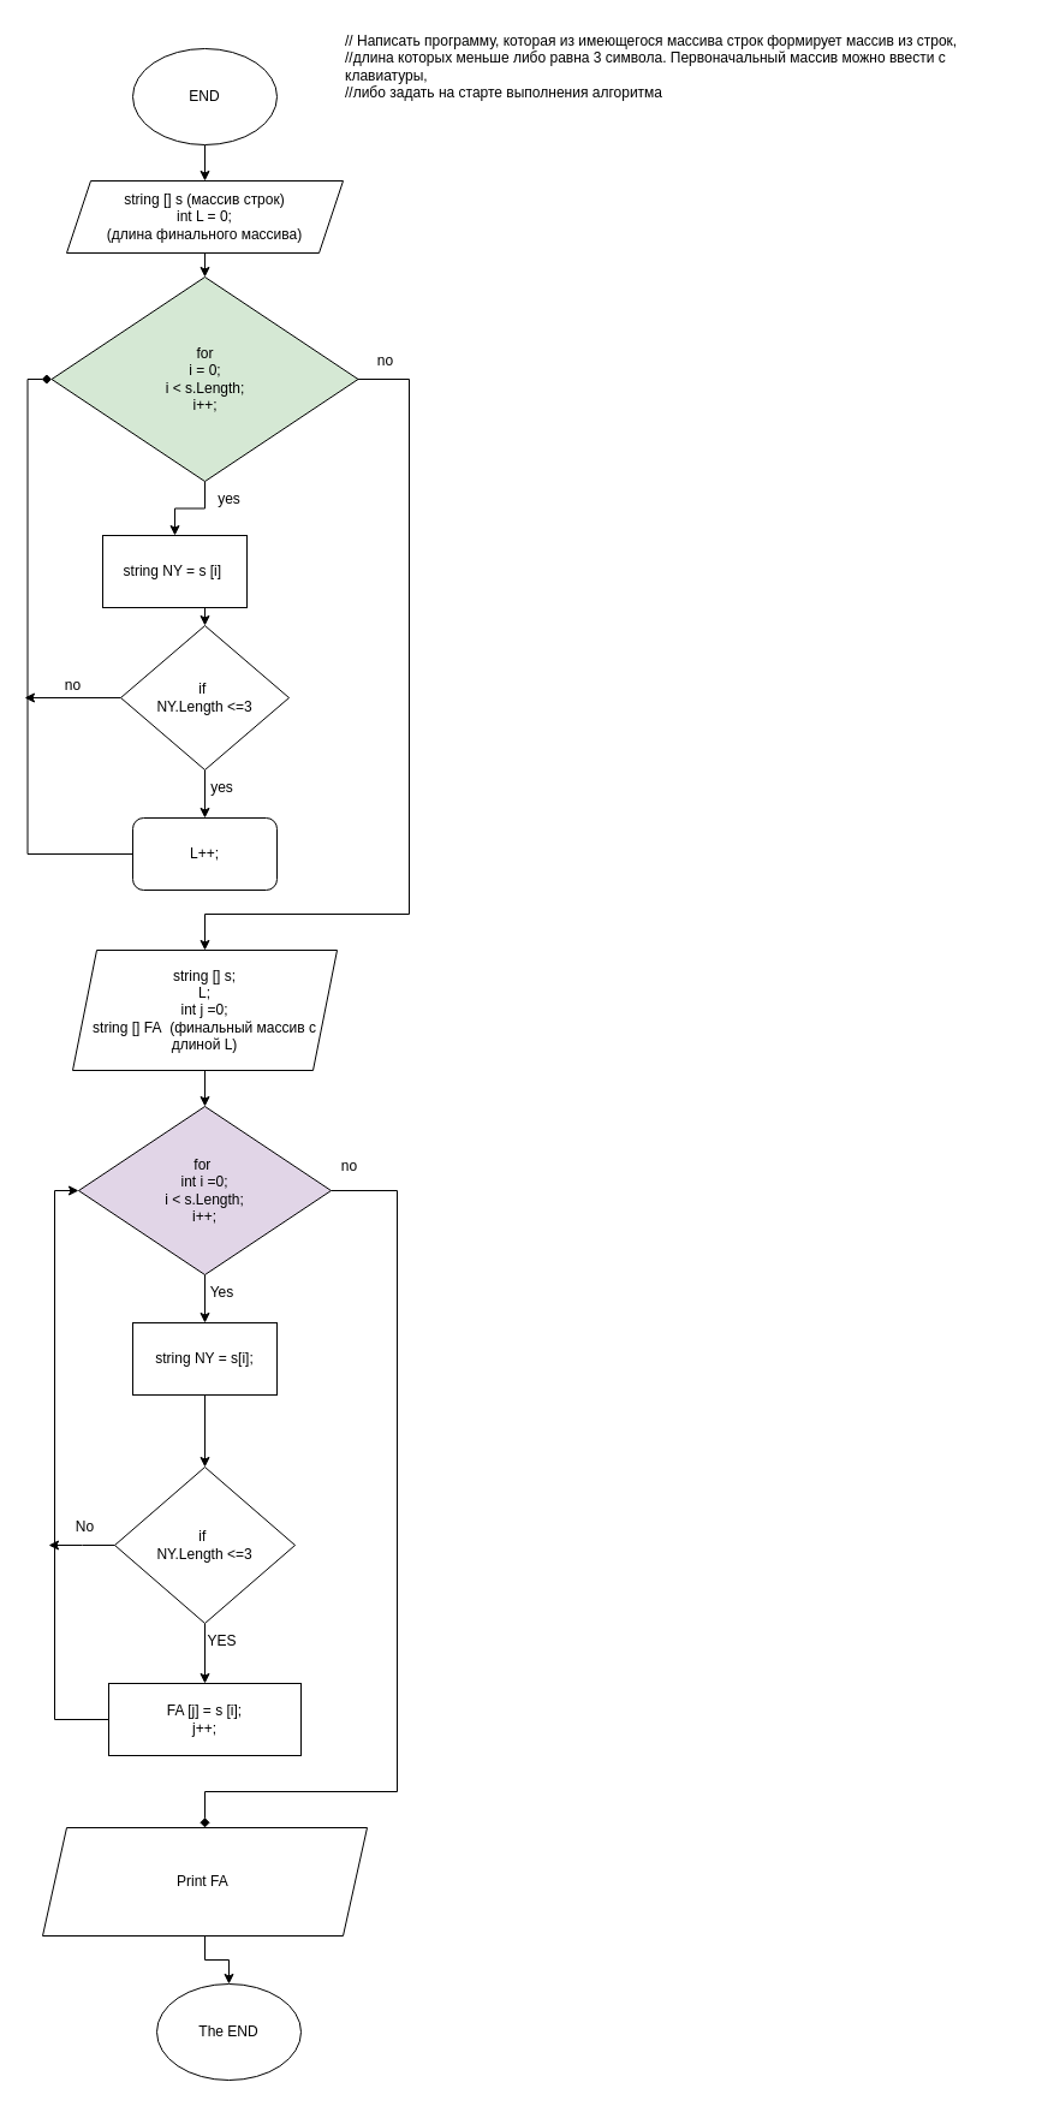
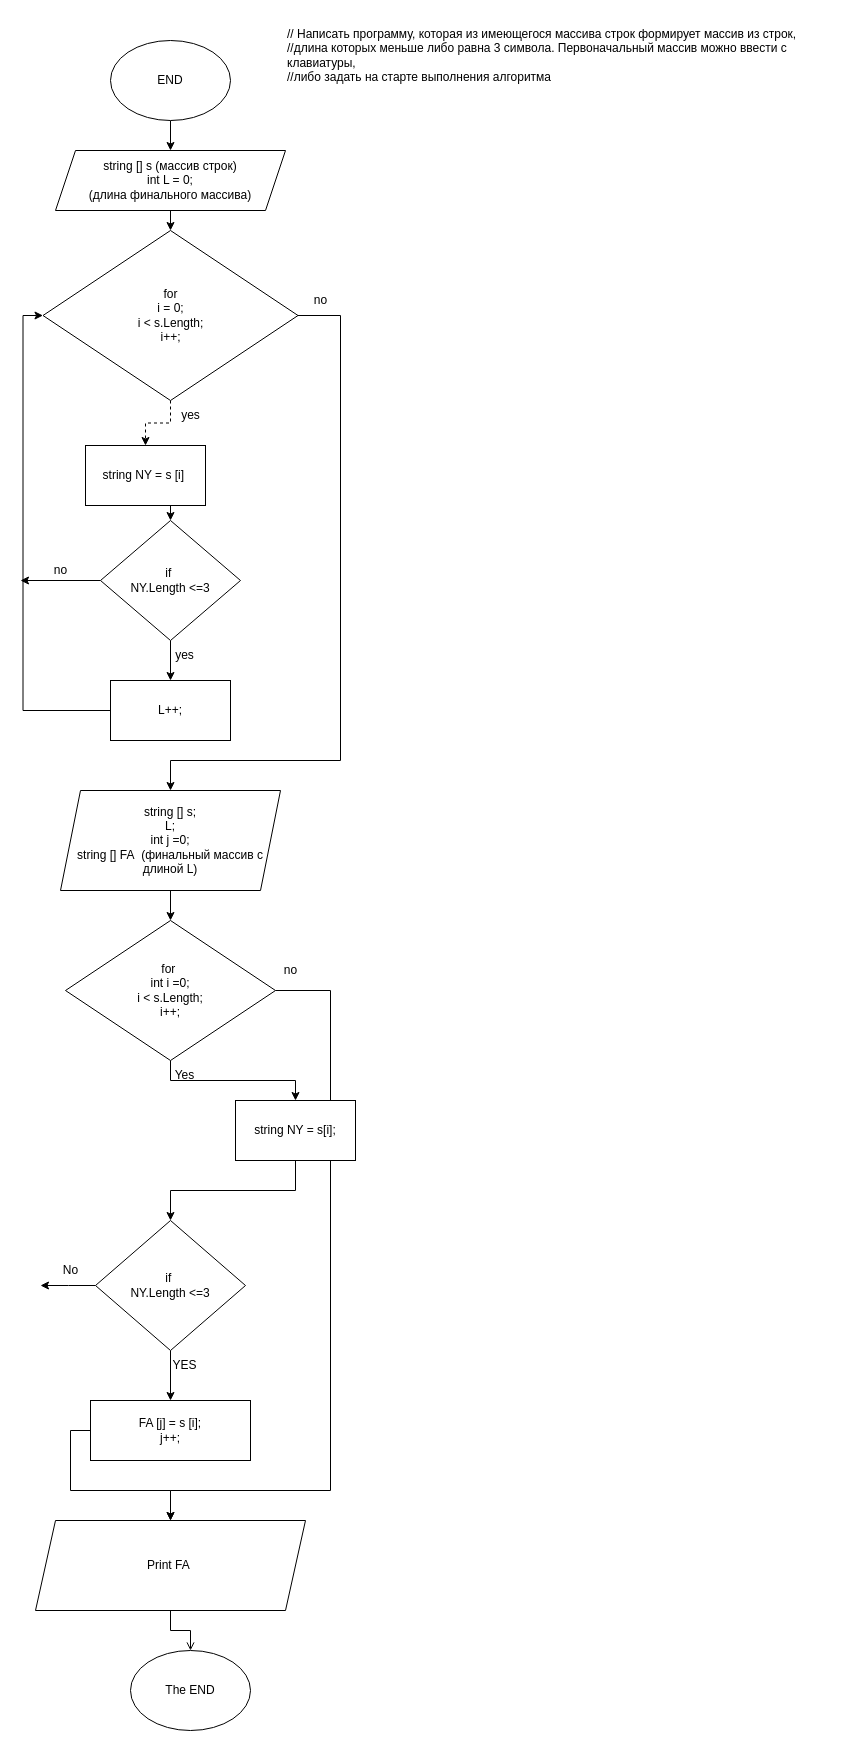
  <mxCell id="0" />
  <mxCell id="1" parent="0" />
  <mxCell id="2" style="edgeStyle=orthogonalEdgeStyle;rounded=0;orthogonalLoop=1;jettySize=auto;html=1;exitX=0.5;exitY=1;exitDx=0;exitDy=0;entryX=0.5;entryY=0;entryDx=0;entryDy=0;" edge="1" parent="1" source="3" target="5"><mxGeometry relative="1" as="geometry" /></mxCell>
  <mxCell id="3" value="END" style="ellipse;whiteSpace=wrap;html=1;" vertex="1" parent="1"><mxGeometry x="110" y="40" width="120" height="80" as="geometry" /></mxCell>
  <mxCell id="4" style="edgeStyle=orthogonalEdgeStyle;rounded=0;orthogonalLoop=1;jettySize=auto;html=1;exitX=0.5;exitY=1;exitDx=0;exitDy=0;entryX=0.5;entryY=0;entryDx=0;entryDy=0;" edge="1" parent="1" source="5" target="9"><mxGeometry relative="1" as="geometry" /></mxCell>
  <mxCell id="5" value="string [] s (массив строк)&lt;br&gt;int L = 0;&lt;br&gt;(длина финального массива)&lt;br&gt;" style="shape=parallelogram;perimeter=parallelogramPerimeter;whiteSpace=wrap;html=1;fixedSize=1;" vertex="1" parent="1"><mxGeometry x="55" y="150" width="230" height="60" as="geometry" /></mxCell>
  <mxCell id="6" value="// Написать программу, которая из имеющегося массива строк формирует массив из строк, &#13;&#10;//длина которых меньше либо равна 3 символа. Первоначальный массив можно ввести с клавиатуры, &#13;&#10;//либо задать на старте выполнения алгоритма" style="text;whiteSpace=wrap;html=1;" vertex="1" parent="1"><mxGeometry x="285" width="560" height="80" as="geometry" y="20" /></mxCell>
- <mxCell id="7" style="edgeStyle=orthogonalEdgeStyle;rounded=0;orthogonalLoop=1;jettySize=auto;html=1;exitX=0.5;exitY=1;exitDx=0;exitDy=0;entryX=0.5;entryY=0;entryDx=0;entryDy=0;" edge="1" parent="1" source="9" target="14"><mxGeometry relative="1" as="geometry" /></mxCell>
+ <mxCell id="7" style="edgeStyle=orthogonalEdgeStyle;rounded=0;orthogonalLoop=1;jettySize=auto;html=1;exitX=0.5;exitY=1;exitDx=0;exitDy=0;entryX=0.5;entryY=0;entryDx=0;entryDy=0;dashed=1;" edge="1" parent="1" source="9" target="14"><mxGeometry relative="1" as="geometry" /></mxCell>
  <mxCell id="8" style="edgeStyle=orthogonalEdgeStyle;rounded=0;orthogonalLoop=1;jettySize=auto;html=1;exitX=1;exitY=0.5;exitDx=0;exitDy=0;entryX=0.5;entryY=0;entryDx=0;entryDy=0;" edge="1" parent="1" source="9" target="24"><mxGeometry relative="1" as="geometry"><mxPoint x="260" y="620" as="targetPoint" /><Array as="points"><mxPoint x="340" y="315" /><mxPoint x="340" y="760" /><mxPoint x="170" y="760" /></Array></mxGeometry></mxCell>
- <mxCell id="9" value="for&lt;br&gt;i = 0;&lt;br&gt;i &amp;lt; s.Length;&lt;br&gt;i++;" style="rhombus;whiteSpace=wrap;html=1;fillColor=#d5e8d4;" vertex="1" parent="1"><mxGeometry x="42.5" y="230" width="255" height="170" as="geometry" /></mxCell>
+ <mxCell id="9" value="for&lt;br&gt;i = 0;&lt;br&gt;i &amp;lt; s.Length;&lt;br&gt;i++;" style="rhombus;whiteSpace=wrap;html=1;" vertex="1" parent="1"><mxGeometry x="42.5" y="230" width="255" height="170" as="geometry" /></mxCell>
  <mxCell id="10" style="edgeStyle=orthogonalEdgeStyle;rounded=0;orthogonalLoop=1;jettySize=auto;html=1;exitX=0.5;exitY=1;exitDx=0;exitDy=0;entryX=0.5;entryY=0;entryDx=0;entryDy=0;" edge="1" parent="1" source="12" target="16"><mxGeometry relative="1" as="geometry" /></mxCell>
  <mxCell id="11" style="edgeStyle=orthogonalEdgeStyle;rounded=0;orthogonalLoop=1;jettySize=auto;html=1;exitX=0;exitY=0.5;exitDx=0;exitDy=0;" edge="1" parent="1" source="12"><mxGeometry relative="1" as="geometry"><mxPoint x="20" y="580" as="targetPoint" /></mxGeometry></mxCell>
  <mxCell id="12" value="if&amp;nbsp;&lt;br&gt;NY.Length &amp;lt;=3" style="rhombus;whiteSpace=wrap;html=1;" vertex="1" parent="1"><mxGeometry x="100" y="520" width="140" height="120" as="geometry" /></mxCell>
  <mxCell id="13" style="edgeStyle=orthogonalEdgeStyle;rounded=0;orthogonalLoop=1;jettySize=auto;html=1;exitX=0.5;exitY=1;exitDx=0;exitDy=0;entryX=0.5;entryY=0;entryDx=0;entryDy=0;" edge="1" parent="1" source="14" target="12"><mxGeometry relative="1" as="geometry" /></mxCell>
  <mxCell id="14" value="string NY = s [i]&amp;nbsp;" style="rounded=0;whiteSpace=wrap;html=1;" vertex="1" parent="1"><mxGeometry x="85" y="445" width="120" height="60" as="geometry" /></mxCell>
- <mxCell id="15" style="edgeStyle=orthogonalEdgeStyle;rounded=0;orthogonalLoop=1;jettySize=auto;html=1;exitX=0;exitY=0.5;exitDx=0;exitDy=0;entryX=0;entryY=0.5;entryDx=0;entryDy=0;endArrow=diamond;" edge="1" parent="1" source="16" target="9"><mxGeometry relative="1" as="geometry" /></mxCell>
- <mxCell id="16" value="L++;" style="whiteSpace=wrap;html=1;rounded=1;" vertex="1" parent="1"><mxGeometry x="110" y="680" width="120" height="60" as="geometry" /></mxCell>
+ <mxCell id="15" style="edgeStyle=orthogonalEdgeStyle;rounded=0;orthogonalLoop=1;jettySize=auto;html=1;exitX=0;exitY=0.5;exitDx=0;exitDy=0;entryX=0;entryY=0.5;entryDx=0;entryDy=0;" edge="1" parent="1" source="16" target="9"><mxGeometry relative="1" as="geometry" /></mxCell>
+ <mxCell id="16" value="L++;" style="rounded=0;whiteSpace=wrap;html=1;" vertex="1" parent="1"><mxGeometry x="110" y="680" width="120" height="60" as="geometry" /></mxCell>
  <mxCell id="17" value="yes" style="text;html=1;align=center;verticalAlign=middle;resizable=0;points=[];autosize=1;strokeColor=none;fillColor=none;" vertex="1" parent="1"><mxGeometry x="170" y="400" width="40" height="30" as="geometry" /></mxCell>
  <mxCell id="18" value="yes" style="text;html=1;align=center;verticalAlign=middle;resizable=0;points=[];autosize=1;strokeColor=none;fillColor=none;" vertex="1" parent="1"><mxGeometry x="164" y="640" width="40" height="30" as="geometry" /></mxCell>
  <mxCell id="19" value="no" style="text;html=1;align=center;verticalAlign=middle;resizable=0;points=[];autosize=1;strokeColor=none;fillColor=none;" vertex="1" parent="1"><mxGeometry x="40" y="555" width="40" height="30" as="geometry" /></mxCell>
  <mxCell id="20" style="edgeStyle=orthogonalEdgeStyle;rounded=0;orthogonalLoop=1;jettySize=auto;html=1;exitX=0.5;exitY=1;exitDx=0;exitDy=0;entryX=0.5;entryY=0;entryDx=0;entryDy=0;" edge="1" parent="1" source="22" target="26"><mxGeometry relative="1" as="geometry" /></mxCell>
- <mxCell id="21" style="edgeStyle=orthogonalEdgeStyle;rounded=0;orthogonalLoop=1;jettySize=auto;html=1;exitX=1;exitY=0.5;exitDx=0;exitDy=0;entryX=0.5;entryY=0;entryDx=0;entryDy=0;endArrow=diamond;" edge="1" parent="1" source="22" target="37"><mxGeometry relative="1" as="geometry"><Array as="points"><mxPoint x="330" y="990" /><mxPoint x="330" y="1490" /><mxPoint x="170" y="1490" /></Array></mxGeometry></mxCell>
- <mxCell id="22" value="for&amp;nbsp;&lt;br&gt;int i =0;&lt;br&gt;i &amp;lt; s.Length;&lt;br&gt;i++;" style="rhombus;whiteSpace=wrap;html=1;fillColor=#e1d5e7;" vertex="1" parent="1"><mxGeometry x="65" y="920" width="210" height="140" as="geometry" /></mxCell>
+ <mxCell id="21" style="edgeStyle=orthogonalEdgeStyle;rounded=0;orthogonalLoop=1;jettySize=auto;html=1;exitX=1;exitY=0.5;exitDx=0;exitDy=0;entryX=0.5;entryY=0;entryDx=0;entryDy=0;" edge="1" parent="1" source="22" target="37"><mxGeometry relative="1" as="geometry"><Array as="points"><mxPoint x="330" y="990" /><mxPoint x="330" y="1490" /><mxPoint x="170" y="1490" /></Array></mxGeometry></mxCell>
+ <mxCell id="22" value="for&amp;nbsp;&lt;br&gt;int i =0;&lt;br&gt;i &amp;lt; s.Length;&lt;br&gt;i++;" style="rhombus;whiteSpace=wrap;html=1;" vertex="1" parent="1"><mxGeometry x="65" y="920" width="210" height="140" as="geometry" /></mxCell>
  <mxCell id="23" style="edgeStyle=orthogonalEdgeStyle;rounded=0;orthogonalLoop=1;jettySize=auto;html=1;exitX=0.5;exitY=1;exitDx=0;exitDy=0;entryX=0.5;entryY=0;entryDx=0;entryDy=0;" edge="1" parent="1" source="24" target="22"><mxGeometry relative="1" as="geometry" /></mxCell>
  <mxCell id="24" value="string [] s;&lt;br&gt;L;&lt;br&gt;int j =0;&lt;br&gt;string [] FA&amp;nbsp; (финальный массив с длиной L)" style="shape=parallelogram;perimeter=parallelogramPerimeter;whiteSpace=wrap;html=1;fixedSize=1;" vertex="1" parent="1"><mxGeometry x="60" y="790" width="220" height="100" as="geometry" /></mxCell>
  <mxCell id="25" style="edgeStyle=orthogonalEdgeStyle;rounded=0;orthogonalLoop=1;jettySize=auto;html=1;exitX=0.5;exitY=1;exitDx=0;exitDy=0;entryX=0.5;entryY=0;entryDx=0;entryDy=0;" edge="1" parent="1" source="26" target="29"><mxGeometry relative="1" as="geometry" /></mxCell>
- <mxCell id="26" value="string NY = s[i];" style="rounded=0;whiteSpace=wrap;html=1;" vertex="1" parent="1"><mxGeometry x="110" y="1100" width="120" height="60" as="geometry" /></mxCell>
+ <mxCell id="26" value="string NY = s[i];" style="rounded=0;whiteSpace=wrap;html=1;" vertex="1" parent="1"><mxGeometry x="235" y="1100" width="120" height="60" as="geometry" /></mxCell>
  <mxCell id="27" style="edgeStyle=orthogonalEdgeStyle;rounded=0;orthogonalLoop=1;jettySize=auto;html=1;exitX=0.5;exitY=1;exitDx=0;exitDy=0;entryX=0.5;entryY=0;entryDx=0;entryDy=0;" edge="1" parent="1" source="29" target="31"><mxGeometry relative="1" as="geometry" /></mxCell>
  <mxCell id="28" style="edgeStyle=orthogonalEdgeStyle;rounded=0;orthogonalLoop=1;jettySize=auto;html=1;exitX=0;exitY=0.5;exitDx=0;exitDy=0;" edge="1" parent="1" source="29"><mxGeometry relative="1" as="geometry"><mxPoint x="40" y="1285" as="targetPoint" /></mxGeometry></mxCell>
  <mxCell id="29" value="if&amp;nbsp;&lt;br&gt;NY.Length &amp;lt;=3" style="rhombus;whiteSpace=wrap;html=1;" vertex="1" parent="1"><mxGeometry x="95" y="1220" width="150" height="130" as="geometry" /></mxCell>
- <mxCell id="30" style="edgeStyle=orthogonalEdgeStyle;rounded=0;orthogonalLoop=1;jettySize=auto;html=1;exitX=0;exitY=0.5;exitDx=0;exitDy=0;entryX=0;entryY=0.5;entryDx=0;entryDy=0;" edge="1" parent="1" source="31" target="22"><mxGeometry relative="1" as="geometry" /></mxCell>
+ <mxCell id="30" style="edgeStyle=orthogonalEdgeStyle;rounded=0;orthogonalLoop=1;jettySize=auto;html=1;exitX=0;exitY=0.5;exitDx=0;exitDy=0;" edge="1" parent="1" source="31" target="37"><mxGeometry relative="1" as="geometry" /></mxCell>
  <mxCell id="31" value="FA [j] = s [i];&lt;br&gt;j++;" style="rounded=0;whiteSpace=wrap;html=1;" vertex="1" parent="1"><mxGeometry x="90" y="1400" width="160" height="60" as="geometry" /></mxCell>
  <mxCell id="32" value="No" style="text;html=1;align=center;verticalAlign=middle;resizable=0;points=[];autosize=1;strokeColor=none;fillColor=none;" vertex="1" parent="1"><mxGeometry x="50" y="1255" width="40" height="30" as="geometry" /></mxCell>
  <mxCell id="33" value="YES" style="text;html=1;align=center;verticalAlign=middle;resizable=0;points=[];autosize=1;strokeColor=none;fillColor=none;" vertex="1" parent="1"><mxGeometry x="159" y="1350" width="50" height="30" as="geometry" /></mxCell>
  <mxCell id="34" value="Yes" style="text;html=1;align=center;verticalAlign=middle;resizable=0;points=[];autosize=1;strokeColor=none;fillColor=none;" vertex="1" parent="1"><mxGeometry x="164" y="1060" width="40" height="30" as="geometry" /></mxCell>
  <mxCell id="35" value="no" style="text;html=1;align=center;verticalAlign=middle;resizable=0;points=[];autosize=1;strokeColor=none;fillColor=none;" vertex="1" parent="1"><mxGeometry x="300" y="285" width="40" height="30" as="geometry" /></mxCell>
- <mxCell id="36" style="edgeStyle=orthogonalEdgeStyle;rounded=0;orthogonalLoop=1;jettySize=auto;html=1;exitX=0.5;exitY=1;exitDx=0;exitDy=0;entryX=0.5;entryY=0;entryDx=0;entryDy=0;" edge="1" parent="1" source="37" target="38"><mxGeometry relative="1" as="geometry" /></mxCell>
+ <mxCell id="36" style="edgeStyle=orthogonalEdgeStyle;rounded=0;orthogonalLoop=1;jettySize=auto;html=1;exitX=0.5;exitY=1;exitDx=0;exitDy=0;entryX=0.5;entryY=0;entryDx=0;entryDy=0;endArrow=open;" edge="1" parent="1" source="37" target="38"><mxGeometry relative="1" as="geometry" /></mxCell>
  <mxCell id="37" value="Print FA&amp;nbsp;" style="shape=parallelogram;perimeter=parallelogramPerimeter;whiteSpace=wrap;html=1;fixedSize=1;" vertex="1" parent="1"><mxGeometry x="35" y="1520" width="270" height="90" as="geometry" /></mxCell>
  <mxCell id="38" value="The END" style="ellipse;whiteSpace=wrap;html=1;" vertex="1" parent="1"><mxGeometry x="130" y="1650" width="120" height="80" as="geometry" /></mxCell>
  <mxCell id="39" value="no" style="text;html=1;align=center;verticalAlign=middle;resizable=0;points=[];autosize=1;strokeColor=none;fillColor=none;" vertex="1" parent="1"><mxGeometry x="270" y="955" width="40" height="30" as="geometry" /></mxCell>
